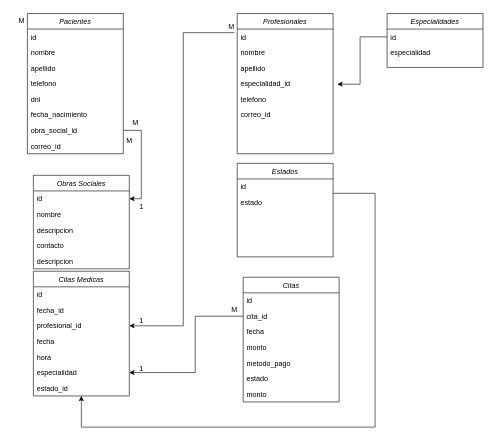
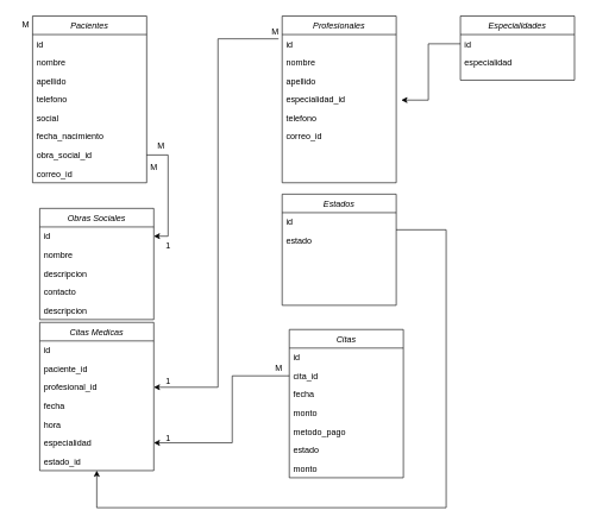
  <mxCell id="0" />
  <mxCell id="1" parent="0" />
  <mxCell id="2" value="Pacientes" style="swimlane;fontStyle=2;align=center;verticalAlign=top;childLayout=stackLayout;horizontal=1;startSize=26;horizontalStack=0;resizeParent=1;resizeLast=0;collapsible=1;marginBottom=0;rounded=0;shadow=0;strokeWidth=1;" parent="1" vertex="1"><mxGeometry x="45" y="22" width="160" height="234" as="geometry"><mxRectangle x="230" y="140" width="160" height="26" as="alternateBounds" /></mxGeometry></mxCell>
  <mxCell id="3" value="id" style="text;align=left;verticalAlign=top;spacingLeft=4;spacingRight=4;overflow=hidden;rotatable=0;points=[[0,0.5],[1,0.5]];portConstraint=eastwest;" parent="2" vertex="1"><mxGeometry y="26" width="160" height="26" as="geometry" /></mxCell>
  <mxCell id="4" value="nombre" style="text;align=left;verticalAlign=top;spacingLeft=4;spacingRight=4;overflow=hidden;rotatable=0;points=[[0,0.5],[1,0.5]];portConstraint=eastwest;rounded=0;shadow=0;html=0;" parent="2" vertex="1"><mxGeometry y="52" width="160" height="26" as="geometry" /></mxCell>
  <mxCell id="5" value="apellido" style="text;align=left;verticalAlign=top;spacingLeft=4;spacingRight=4;overflow=hidden;rotatable=0;points=[[0,0.5],[1,0.5]];portConstraint=eastwest;rounded=0;shadow=0;html=0;" parent="2" vertex="1"><mxGeometry y="78" width="160" height="26" as="geometry" /></mxCell>
  <mxCell id="6" value="telefono" style="text;align=left;verticalAlign=top;spacingLeft=4;spacingRight=4;overflow=hidden;rotatable=0;points=[[0,0.5],[1,0.5]];portConstraint=eastwest;rounded=0;shadow=0;html=0;" parent="2" vertex="1"><mxGeometry y="104" width="160" height="26" as="geometry" /></mxCell>
- <mxCell id="7" value="dni" style="text;align=left;verticalAlign=top;spacingLeft=4;spacingRight=4;overflow=hidden;rotatable=0;points=[[0,0.5],[1,0.5]];portConstraint=eastwest;rounded=0;shadow=0;html=0;" parent="2" vertex="1"><mxGeometry y="130" width="160" height="26" as="geometry" /></mxCell>
+ <mxCell id="7" value="social" style="text;align=left;verticalAlign=top;spacingLeft=4;spacingRight=4;overflow=hidden;rotatable=0;points=[[0,0.5],[1,0.5]];portConstraint=eastwest;rounded=0;shadow=0;html=0;" parent="2" vertex="1"><mxGeometry y="130" width="160" height="26" as="geometry" /></mxCell>
  <mxCell id="8" value="fecha_nacimiento" style="text;align=left;verticalAlign=top;spacingLeft=4;spacingRight=4;overflow=hidden;rotatable=0;points=[[0,0.5],[1,0.5]];portConstraint=eastwest;rounded=0;shadow=0;html=0;" parent="2" vertex="1"><mxGeometry y="156" width="160" height="26" as="geometry" /></mxCell>
  <mxCell id="9" value="obra_social_id" style="text;align=left;verticalAlign=top;spacingLeft=4;spacingRight=4;overflow=hidden;rotatable=0;points=[[0,0.5],[1,0.5]];portConstraint=eastwest;rounded=0;shadow=0;html=0;" parent="2" vertex="1"><mxGeometry y="182" width="160" height="26" as="geometry" /></mxCell>
  <mxCell id="10" value="correo_id" style="text;align=left;verticalAlign=top;spacingLeft=4;spacingRight=4;overflow=hidden;rotatable=0;points=[[0,0.5],[1,0.5]];portConstraint=eastwest;rounded=0;shadow=0;html=0;" parent="2" vertex="1"><mxGeometry y="208" width="160" height="26" as="geometry" /></mxCell>
  <mxCell id="11" value="Profesionales" style="swimlane;fontStyle=2;align=center;verticalAlign=top;childLayout=stackLayout;horizontal=1;startSize=26;horizontalStack=0;resizeParent=1;resizeLast=0;collapsible=1;marginBottom=0;rounded=0;shadow=0;strokeWidth=1;" parent="1" vertex="1"><mxGeometry x="395" y="22" width="160" height="234" as="geometry"><mxRectangle x="230" y="140" width="160" height="26" as="alternateBounds" /></mxGeometry></mxCell>
  <mxCell id="12" value="id" style="text;align=left;verticalAlign=top;spacingLeft=4;spacingRight=4;overflow=hidden;rotatable=0;points=[[0,0.5],[1,0.5]];portConstraint=eastwest;" parent="11" vertex="1"><mxGeometry y="26" width="160" height="26" as="geometry" /></mxCell>
  <mxCell id="13" value="nombre" style="text;align=left;verticalAlign=top;spacingLeft=4;spacingRight=4;overflow=hidden;rotatable=0;points=[[0,0.5],[1,0.5]];portConstraint=eastwest;rounded=0;shadow=0;html=0;" parent="11" vertex="1"><mxGeometry y="52" width="160" height="26" as="geometry" /></mxCell>
  <mxCell id="14" value="apellido" style="text;align=left;verticalAlign=top;spacingLeft=4;spacingRight=4;overflow=hidden;rotatable=0;points=[[0,0.5],[1,0.5]];portConstraint=eastwest;rounded=0;shadow=0;html=0;" parent="11" vertex="1"><mxGeometry y="78" width="160" height="26" as="geometry" /></mxCell>
  <mxCell id="15" value="especialidad_id" style="text;align=left;verticalAlign=top;spacingLeft=4;spacingRight=4;overflow=hidden;rotatable=0;points=[[0,0.5],[1,0.5]];portConstraint=eastwest;rounded=0;shadow=0;html=0;" parent="11" vertex="1"><mxGeometry y="104" width="160" height="26" as="geometry" /></mxCell>
  <mxCell id="16" value="telefono" style="text;align=left;verticalAlign=top;spacingLeft=4;spacingRight=4;overflow=hidden;rotatable=0;points=[[0,0.5],[1,0.5]];portConstraint=eastwest;rounded=0;shadow=0;html=0;" parent="11" vertex="1"><mxGeometry y="130" width="160" height="26" as="geometry" /></mxCell>
  <mxCell id="17" value="correo_id" style="text;align=left;verticalAlign=top;spacingLeft=4;spacingRight=4;overflow=hidden;rotatable=0;points=[[0,0.5],[1,0.5]];portConstraint=eastwest;rounded=0;shadow=0;html=0;" parent="11" vertex="1"><mxGeometry y="156" width="160" height="26" as="geometry" /></mxCell>
  <mxCell id="18" value="Obras Sociales" style="swimlane;fontStyle=2;align=center;verticalAlign=top;childLayout=stackLayout;horizontal=1;startSize=26;horizontalStack=0;resizeParent=1;resizeLast=0;collapsible=1;marginBottom=0;rounded=0;shadow=0;strokeWidth=1;" parent="1" vertex="1"><mxGeometry x="55" y="292" width="160" height="156" as="geometry"><mxRectangle x="230" y="140" width="160" height="26" as="alternateBounds" /></mxGeometry></mxCell>
  <mxCell id="19" value="id" style="text;align=left;verticalAlign=top;spacingLeft=4;spacingRight=4;overflow=hidden;rotatable=0;points=[[0,0.5],[1,0.5]];portConstraint=eastwest;" parent="18" vertex="1"><mxGeometry y="26" width="160" height="26" as="geometry" /></mxCell>
  <mxCell id="20" value="nombre" style="text;align=left;verticalAlign=top;spacingLeft=4;spacingRight=4;overflow=hidden;rotatable=0;points=[[0,0.5],[1,0.5]];portConstraint=eastwest;rounded=0;shadow=0;html=0;" parent="18" vertex="1"><mxGeometry y="52" width="160" height="26" as="geometry" /></mxCell>
  <mxCell id="21" value="descripcion" style="text;align=left;verticalAlign=top;spacingLeft=4;spacingRight=4;overflow=hidden;rotatable=0;points=[[0,0.5],[1,0.5]];portConstraint=eastwest;rounded=0;shadow=0;html=0;" parent="18" vertex="1"><mxGeometry y="78" width="160" height="26" as="geometry" /></mxCell>
  <mxCell id="22" value="contacto" style="text;align=left;verticalAlign=top;spacingLeft=4;spacingRight=4;overflow=hidden;rotatable=0;points=[[0,0.5],[1,0.5]];portConstraint=eastwest;rounded=0;shadow=0;html=0;" parent="18" vertex="1"><mxGeometry y="104" width="160" height="26" as="geometry" /></mxCell>
  <mxCell id="23" value="descripcion" style="text;align=left;verticalAlign=top;spacingLeft=4;spacingRight=4;overflow=hidden;rotatable=0;points=[[0,0.5],[1,0.5]];portConstraint=eastwest;rounded=0;shadow=0;html=0;" vertex="1" parent="18"><mxGeometry y="130" width="160" height="26" as="geometry" /></mxCell>
  <mxCell id="24" value="Citas Medicas" style="swimlane;fontStyle=2;align=center;verticalAlign=top;childLayout=stackLayout;horizontal=1;startSize=26;horizontalStack=0;resizeParent=1;resizeLast=0;collapsible=1;marginBottom=0;rounded=0;shadow=0;strokeWidth=1;" parent="1" vertex="1"><mxGeometry x="55" y="452" width="160" height="208" as="geometry"><mxRectangle x="230" y="140" width="160" height="26" as="alternateBounds" /></mxGeometry></mxCell>
  <mxCell id="25" value="id" style="text;align=left;verticalAlign=top;spacingLeft=4;spacingRight=4;overflow=hidden;rotatable=0;points=[[0,0.5],[1,0.5]];portConstraint=eastwest;" parent="24" vertex="1"><mxGeometry y="26" width="160" height="26" as="geometry" /></mxCell>
- <mxCell id="26" value="fecha_id" style="text;align=left;verticalAlign=top;spacingLeft=4;spacingRight=4;overflow=hidden;rotatable=0;points=[[0,0.5],[1,0.5]];portConstraint=eastwest;rounded=0;shadow=0;html=0;" parent="24" vertex="1"><mxGeometry y="52" width="160" height="26" as="geometry" /></mxCell>
+ <mxCell id="26" value="paciente_id" style="text;align=left;verticalAlign=top;spacingLeft=4;spacingRight=4;overflow=hidden;rotatable=0;points=[[0,0.5],[1,0.5]];portConstraint=eastwest;rounded=0;shadow=0;html=0;" parent="24" vertex="1"><mxGeometry y="52" width="160" height="26" as="geometry" /></mxCell>
  <mxCell id="27" value="profesional_id" style="text;align=left;verticalAlign=top;spacingLeft=4;spacingRight=4;overflow=hidden;rotatable=0;points=[[0,0.5],[1,0.5]];portConstraint=eastwest;rounded=0;shadow=0;html=0;" parent="24" vertex="1"><mxGeometry y="78" width="160" height="26" as="geometry" /></mxCell>
  <mxCell id="28" value="fecha" style="text;align=left;verticalAlign=top;spacingLeft=4;spacingRight=4;overflow=hidden;rotatable=0;points=[[0,0.5],[1,0.5]];portConstraint=eastwest;rounded=0;shadow=0;html=0;" parent="24" vertex="1"><mxGeometry y="104" width="160" height="26" as="geometry" /></mxCell>
  <mxCell id="29" value="hora" style="text;align=left;verticalAlign=top;spacingLeft=4;spacingRight=4;overflow=hidden;rotatable=0;points=[[0,0.5],[1,0.5]];portConstraint=eastwest;rounded=0;shadow=0;html=0;" parent="24" vertex="1"><mxGeometry y="130" width="160" height="26" as="geometry" /></mxCell>
  <mxCell id="30" value="especialidad" style="text;align=left;verticalAlign=top;spacingLeft=4;spacingRight=4;overflow=hidden;rotatable=0;points=[[0,0.5],[1,0.5]];portConstraint=eastwest;rounded=0;shadow=0;html=0;" parent="24" vertex="1"><mxGeometry y="156" width="160" height="26" as="geometry" /></mxCell>
  <mxCell id="31" value="estado_id" style="text;align=left;verticalAlign=top;spacingLeft=4;spacingRight=4;overflow=hidden;rotatable=0;points=[[0,0.5],[1,0.5]];portConstraint=eastwest;rounded=0;shadow=0;html=0;" parent="24" vertex="1"><mxGeometry y="182" width="160" height="26" as="geometry" /></mxCell>
  <mxCell id="32" value="Citas" style="swimlane;fontStyle=2;align=center;verticalAlign=top;childLayout=stackLayout;horizontal=1;startSize=26;horizontalStack=0;resizeParent=1;resizeLast=0;collapsible=1;marginBottom=0;rounded=0;shadow=0;strokeWidth=1;" parent="1" vertex="1"><mxGeometry x="405" y="462" width="160" height="208" as="geometry"><mxRectangle x="230" y="140" width="160" height="26" as="alternateBounds" /></mxGeometry></mxCell>
  <mxCell id="33" value="id" style="text;align=left;verticalAlign=top;spacingLeft=4;spacingRight=4;overflow=hidden;rotatable=0;points=[[0,0.5],[1,0.5]];portConstraint=eastwest;" parent="32" vertex="1"><mxGeometry y="26" width="160" height="26" as="geometry" /></mxCell>
  <mxCell id="34" value="cita_id" style="text;align=left;verticalAlign=top;spacingLeft=4;spacingRight=4;overflow=hidden;rotatable=0;points=[[0,0.5],[1,0.5]];portConstraint=eastwest;rounded=0;shadow=0;html=0;" parent="32" vertex="1"><mxGeometry y="52" width="160" height="26" as="geometry" /></mxCell>
  <mxCell id="35" value="fecha" style="text;align=left;verticalAlign=top;spacingLeft=4;spacingRight=4;overflow=hidden;rotatable=0;points=[[0,0.5],[1,0.5]];portConstraint=eastwest;rounded=0;shadow=0;html=0;" parent="32" vertex="1"><mxGeometry y="78" width="160" height="26" as="geometry" /></mxCell>
  <mxCell id="36" value="monto" style="text;align=left;verticalAlign=top;spacingLeft=4;spacingRight=4;overflow=hidden;rotatable=0;points=[[0,0.5],[1,0.5]];portConstraint=eastwest;rounded=0;shadow=0;html=0;" parent="32" vertex="1"><mxGeometry y="104" width="160" height="26" as="geometry" /></mxCell>
  <mxCell id="37" value="metodo_pago" style="text;align=left;verticalAlign=top;spacingLeft=4;spacingRight=4;overflow=hidden;rotatable=0;points=[[0,0.5],[1,0.5]];portConstraint=eastwest;rounded=0;shadow=0;html=0;" parent="32" vertex="1"><mxGeometry y="130" width="160" height="26" as="geometry" /></mxCell>
  <mxCell id="38" value="estado" style="text;align=left;verticalAlign=top;spacingLeft=4;spacingRight=4;overflow=hidden;rotatable=0;points=[[0,0.5],[1,0.5]];portConstraint=eastwest;rounded=0;shadow=0;html=0;" parent="32" vertex="1"><mxGeometry y="156" width="160" height="26" as="geometry" /></mxCell>
  <mxCell id="39" value="monto" style="text;align=left;verticalAlign=top;spacingLeft=4;spacingRight=4;overflow=hidden;rotatable=0;points=[[0,0.5],[1,0.5]];portConstraint=eastwest;rounded=0;shadow=0;html=0;" parent="32" vertex="1"><mxGeometry y="182" width="160" height="26" as="geometry" /></mxCell>
  <mxCell id="40" style="edgeStyle=orthogonalEdgeStyle;rounded=0;orthogonalLoop=1;jettySize=auto;html=1;exitX=1;exitY=0.5;exitDx=0;exitDy=0;entryX=1;entryY=0.5;entryDx=0;entryDy=0;" parent="1" source="9" target="19" edge="1"><mxGeometry relative="1" as="geometry"><mxPoint x="235" y="332" as="targetPoint" /></mxGeometry></mxCell>
  <mxCell id="41" value="M" style="text;html=1;align=center;verticalAlign=middle;resizable=0;points=[];autosize=1;strokeColor=none;fillColor=none;" parent="1" vertex="1"><mxGeometry x="210" y="190" width="30" height="30" as="geometry" /></mxCell>
  <mxCell id="42" value="1" style="text;html=1;align=center;verticalAlign=middle;resizable=0;points=[];autosize=1;strokeColor=none;fillColor=none;" parent="1" vertex="1"><mxGeometry x="220" y="330" width="30" height="30" as="geometry" /></mxCell>
  <mxCell id="43" value="M" style="text;html=1;align=center;verticalAlign=middle;resizable=0;points=[];autosize=1;strokeColor=none;fillColor=none;" parent="1" vertex="1"><mxGeometry x="200" y="220" width="30" height="30" as="geometry" /></mxCell>
  <mxCell id="44" value="M" style="text;html=1;align=center;verticalAlign=middle;resizable=0;points=[];autosize=1;strokeColor=none;fillColor=none;" parent="1" vertex="1"><mxGeometry x="20" y="20" width="30" height="30" as="geometry" /></mxCell>
  <mxCell id="45" style="edgeStyle=orthogonalEdgeStyle;rounded=0;orthogonalLoop=1;jettySize=auto;html=1;entryX=1;entryY=0.5;entryDx=0;entryDy=0;exitX=-0.031;exitY=0.231;exitDx=0;exitDy=0;exitPerimeter=0;" parent="1" source="12" target="27" edge="1"><mxGeometry relative="1" as="geometry"><mxPoint x="260" y="552" as="targetPoint" /><mxPoint x="356" y="32" as="sourcePoint" /></mxGeometry></mxCell>
  <mxCell id="46" value="M" style="text;html=1;align=center;verticalAlign=middle;resizable=0;points=[];autosize=1;strokeColor=none;fillColor=none;" parent="1" vertex="1"><mxGeometry x="370" y="30" width="30" height="30" as="geometry" /></mxCell>
  <mxCell id="47" value="1" style="text;html=1;align=center;verticalAlign=middle;resizable=0;points=[];autosize=1;strokeColor=none;fillColor=none;" parent="1" vertex="1"><mxGeometry x="220" y="520" width="30" height="30" as="geometry" /></mxCell>
  <mxCell id="48" style="edgeStyle=orthogonalEdgeStyle;rounded=0;orthogonalLoop=1;jettySize=auto;html=1;exitX=0;exitY=0.5;exitDx=0;exitDy=0;entryX=1;entryY=0.5;entryDx=0;entryDy=0;" parent="1" source="34" target="30" edge="1"><mxGeometry relative="1" as="geometry"><Array as="points"><mxPoint x="325" y="527" /><mxPoint x="325" y="621" /></Array></mxGeometry></mxCell>
  <mxCell id="49" value="M" style="text;html=1;align=center;verticalAlign=middle;resizable=0;points=[];autosize=1;strokeColor=none;fillColor=none;" parent="1" vertex="1"><mxGeometry x="375" y="502" width="30" height="30" as="geometry" /></mxCell>
  <mxCell id="50" value="1" style="text;html=1;align=center;verticalAlign=middle;resizable=0;points=[];autosize=1;strokeColor=none;fillColor=none;" parent="1" vertex="1"><mxGeometry x="220" y="600" width="30" height="30" as="geometry" /></mxCell>
  <mxCell id="51" value="Estados" style="swimlane;fontStyle=2;align=center;verticalAlign=top;childLayout=stackLayout;horizontal=1;startSize=26;horizontalStack=0;resizeParent=1;resizeLast=0;collapsible=1;marginBottom=0;rounded=0;shadow=0;strokeWidth=1;" vertex="1" parent="1"><mxGeometry x="395" y="272" width="160" height="156" as="geometry"><mxRectangle x="230" y="140" width="160" height="26" as="alternateBounds" /></mxGeometry></mxCell>
  <mxCell id="52" value="id" style="text;align=left;verticalAlign=top;spacingLeft=4;spacingRight=4;overflow=hidden;rotatable=0;points=[[0,0.5],[1,0.5]];portConstraint=eastwest;" vertex="1" parent="51"><mxGeometry y="26" width="160" height="26" as="geometry" /></mxCell>
  <mxCell id="53" value="estado" style="text;align=left;verticalAlign=top;spacingLeft=4;spacingRight=4;overflow=hidden;rotatable=0;points=[[0,0.5],[1,0.5]];portConstraint=eastwest;rounded=0;shadow=0;html=0;" vertex="1" parent="51"><mxGeometry y="52" width="160" height="26" as="geometry" /></mxCell>
  <mxCell id="54" style="edgeStyle=orthogonalEdgeStyle;rounded=0;orthogonalLoop=1;jettySize=auto;html=1;" edge="1" parent="1" source="52" target="31"><mxGeometry relative="1" as="geometry"><mxPoint x="375" y="302" as="sourcePoint" /><Array as="points"><mxPoint x="625" y="322" /><mxPoint x="625" y="712" /><mxPoint x="135" y="712" /></Array></mxGeometry></mxCell>
  <mxCell id="55" value="Especialidades&#10;" style="swimlane;fontStyle=2;align=center;verticalAlign=top;childLayout=stackLayout;horizontal=1;startSize=26;horizontalStack=0;resizeParent=1;resizeLast=0;collapsible=1;marginBottom=0;rounded=0;shadow=0;strokeWidth=1;" vertex="1" parent="1"><mxGeometry x="645" y="22" width="160" height="90" as="geometry"><mxRectangle x="230" y="140" width="160" height="26" as="alternateBounds" /></mxGeometry></mxCell>
  <mxCell id="56" value="id" style="text;align=left;verticalAlign=top;spacingLeft=4;spacingRight=4;overflow=hidden;rotatable=0;points=[[0,0.5],[1,0.5]];portConstraint=eastwest;" vertex="1" parent="55"><mxGeometry y="26" width="160" height="26" as="geometry" /></mxCell>
  <mxCell id="57" value="especialidad" style="text;align=left;verticalAlign=top;spacingLeft=4;spacingRight=4;overflow=hidden;rotatable=0;points=[[0,0.5],[1,0.5]];portConstraint=eastwest;rounded=0;shadow=0;html=0;" vertex="1" parent="55"><mxGeometry y="52" width="160" height="26" as="geometry" /></mxCell>
  <mxCell id="58" style="edgeStyle=orthogonalEdgeStyle;rounded=0;orthogonalLoop=1;jettySize=auto;html=1;exitX=0;exitY=0.5;exitDx=0;exitDy=0;entryX=1.044;entryY=0.538;entryDx=0;entryDy=0;entryPerimeter=0;" edge="1" parent="1" source="56" target="15"><mxGeometry relative="1" as="geometry"><mxPoint x="615" y="172" as="targetPoint" /><mxPoint x="605" y="62" as="sourcePoint" /></mxGeometry></mxCell>
